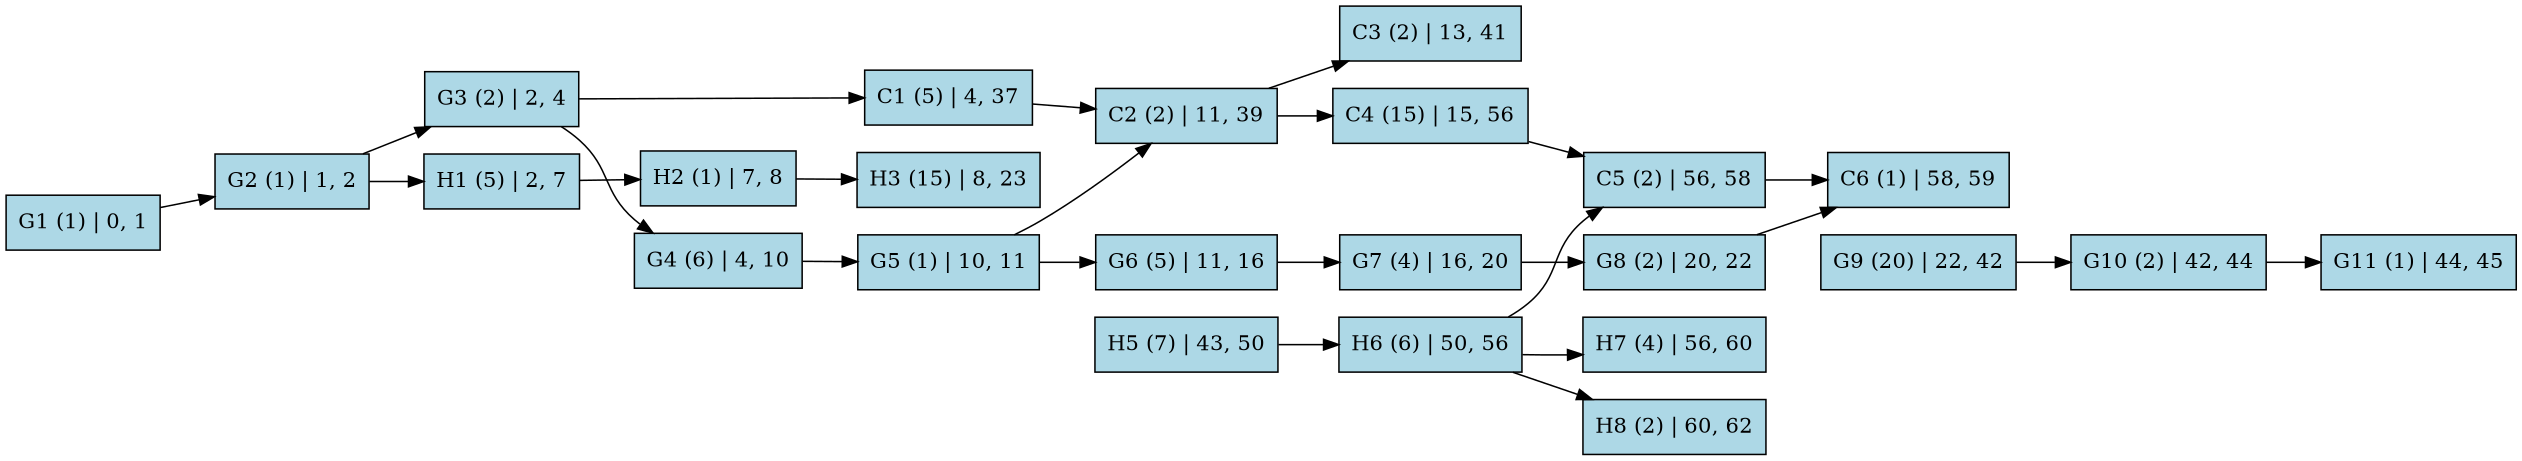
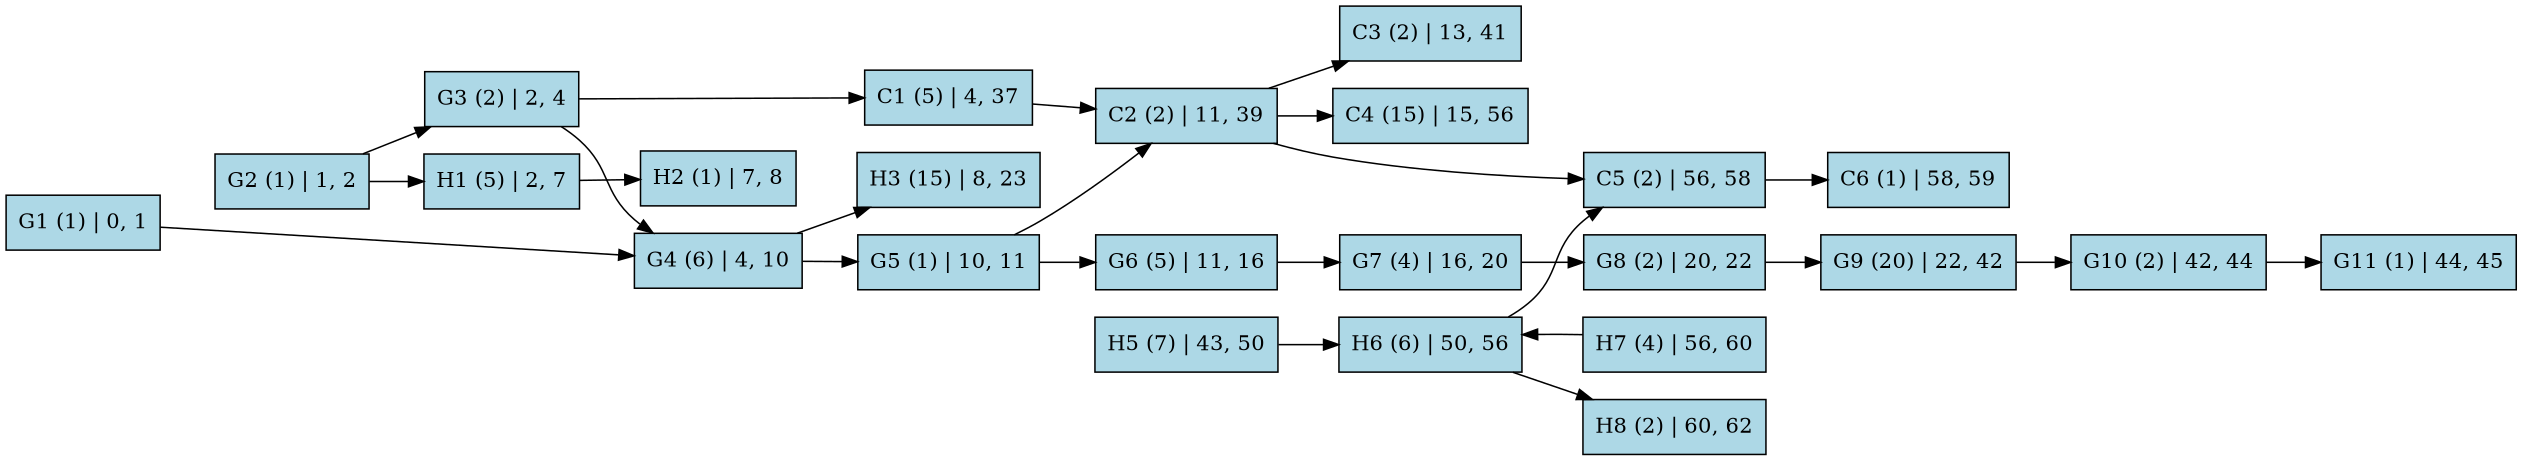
  digraph {
    rankdir=LR
    node [fillcolor=lightblue shape=rect style=filled]
    n1 [label="G1 (1) | 0, 1"]
    n2 [label="G2 (1) | 1, 2"]
    n3 [label="G3 (2) | 2, 4"]
    n4 [label="H1 (5) | 2, 7"]
    n5 [label="G4 (6) | 4, 10"]
    n6 [label="C1 (5) | 4, 37"]
    n7 [label="H2 (1) | 7, 8"]
    n8 [label="G5 (1) | 10, 11"]
    n9 [label="C2 (2) | 11, 39"]
    n10 [label="G6 (5) | 11, 16"]
    n11 [label="G7 (4) | 16, 20"]
    n12 [label="C3 (2) | 13, 41"]
    n13 [label="C4 (15) | 15, 56"]
    n14 [label="G8 (2) | 20, 22"]
    n15 [label="G9 (20) | 22, 42"]
    n16 [label="G10 (2) | 42, 44"]
    n17 [label="G11 (1) | 44, 45"]
    n18 [label="H3 (15) | 8, 23"]
    n19 [label="H5 (7) | 43, 50"]
    n20 [label="H6 (6) | 50, 56"]
    n21 [label="H7 (4) | 56, 60"]
    n22 [label="C5 (2) | 56, 58"]
    n23 [label="H8 (2) | 60, 62"]
    n24 [label="C6 (1) | 58, 59"]
-   n1 -> n2
+   n1 -> n5
    n2 -> n3
    n2 -> n4
    n3 -> n5
    n3 -> n6
    n4 -> n7
    n5 -> n8
    n6 -> n9
-   n7 -> n18
+   n5 -> n18
    n8 -> n9
    n8 -> n10
    n9 -> n12
    n9 -> n13
    n10 -> n11
    n11 -> n14
-   n13 -> n22
-   n14 -> n24
+   n9 -> n22
+   n14 -> n15
    n15 -> n16
    n16 -> n17
    n19 -> n20
-   n20 -> n21
+   n21 -> n20
    n20 -> n22
    n20 -> n23
    n22 -> n24
  }
